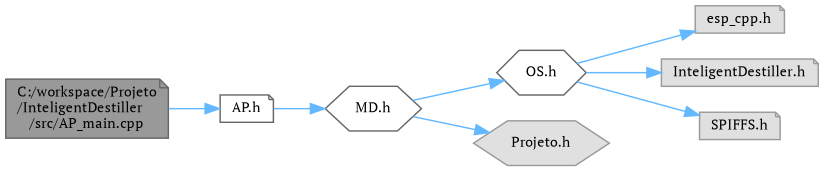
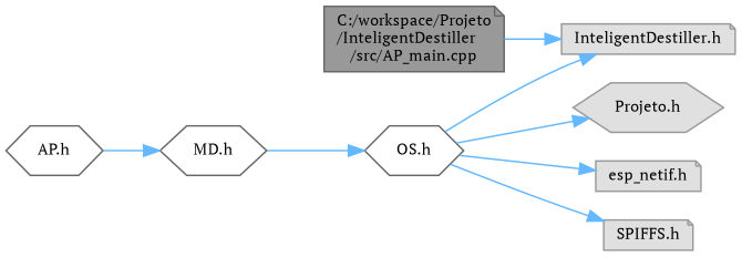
  digraph {
    fontname="PT Serif"
    rankdir=LR
    node [color=grey60 fillcolor="#E0E0E0" fontname="PT Serif" fontsize=10 shape=note style=filled]
    edge [color=steelblue1 fontname="PT Serif" fontsize=10 labelfontname=Helvetica labelfontsize=10 style=solid]
    n1 [color=gray40 fillcolor=grey60 fontcolor=black height=0.2 label="C:/workspace/Projeto\l/InteligentDestiller\l/src/AP_main.cpp" width=0.4]
-   n2 [color=grey40 fillcolor=white height=0.2 label="AP.h" width=0.4]
+   n2 [color=grey40 fillcolor=white height=0.2 label="AP.h" shape=hexagon width=0.4]
    n3 [color=grey40 fillcolor=white height=0.2 label="MD.h" shape=hexagon width=0.4]
    n4 [color=grey40 fillcolor=white height=0.2 label="OS.h" shape=hexagon width=0.4]
    n5 [height=0.2 label="Projeto.h" shape=hexagon width=0.4]
-   n6 [height=0.2 label="esp_cpp.h" width=0.4]
+   n6 [height=0.2 label="esp_netif.h" width=0.4]
    n7 [height=0.2 label="InteligentDestiller.h" width=0.4]
    n8 [height=0.2 label="SPIFFS.h" width=0.4]
-   n1 -> n2
+   n1 -> n7
    n2 -> n3
    n3 -> n4
-   n3 -> n5
+   n4 -> n5
    n4 -> n6
    n4 -> n7
    n4 -> n8
  }
